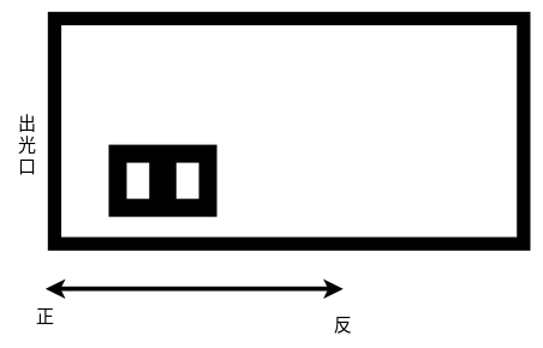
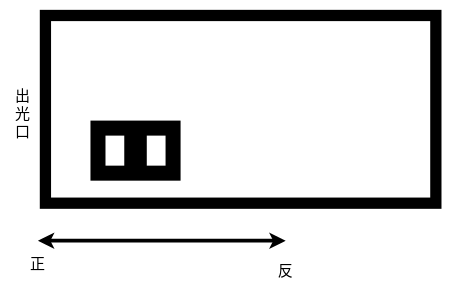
  <mxCell id="0" />
  <mxCell id="1" parent="0" />
  <mxCell id="2" value="" style="rounded=0;whiteSpace=wrap;html=1;strokeWidth=15;" vertex="1" parent="1"><mxGeometry x="60" y="20" width="520" height="250" as="geometry" /></mxCell>
  <mxCell id="3" value="" style="rounded=0;whiteSpace=wrap;html=1;strokeWidth=20;" vertex="1" parent="1"><mxGeometry x="130" y="170" width="100" height="60" as="geometry" /></mxCell>
  <mxCell id="4" value="" style="endArrow=none;html=1;exitX=0.5;exitY=0;exitDx=0;exitDy=0;entryX=0.5;entryY=1;entryDx=0;entryDy=0;strokeWidth=30;" edge="1" parent="1" source="3" target="3"><mxGeometry width="50" height="50" relative="1" as="geometry"><mxPoint x="50" y="350" as="sourcePoint" /><mxPoint x="100" y="300" as="targetPoint" /></mxGeometry></mxCell>
- <mxCell id="5" value="出光口" style="text;html=1;strokeColor=none;fillColor=none;align=center;verticalAlign=middle;whiteSpace=wrap;rounded=0;fontSize=20;" vertex="1" parent="1"><mxGeometry x="20" y="70" width="20" height="180" as="geometry" /></mxCell>
+ <mxCell id="5" value="出光口" style="text;html=1;strokeColor=none;fillColor=none;align=center;verticalAlign=middle;whiteSpace=wrap;rounded=0;fontSize=20;" vertex="1" parent="1"><mxGeometry x="20" y="60" width="20" height="180" as="geometry" /></mxCell>
  <mxCell id="6" value="" style="endArrow=classic;startArrow=classic;html=1;strokeWidth=5;fontSize=20;" edge="1" parent="1"><mxGeometry width="50" height="50" relative="1" as="geometry"><mxPoint x="50" y="320" as="sourcePoint" /><mxPoint x="380" y="320" as="targetPoint" /></mxGeometry></mxCell>
  <mxCell id="7" value="正" style="text;html=1;strokeColor=none;fillColor=none;align=center;verticalAlign=middle;whiteSpace=wrap;rounded=0;fontSize=20;" vertex="1" parent="1"><mxGeometry x="30" y="340" width="40" height="20" as="geometry" /></mxCell>
  <mxCell id="8" value="反" style="text;html=1;strokeColor=none;fillColor=none;align=center;verticalAlign=middle;whiteSpace=wrap;rounded=0;fontSize=20;" vertex="1" parent="1"><mxGeometry x="360" y="354" width="40" height="10" as="geometry" /></mxCell>
